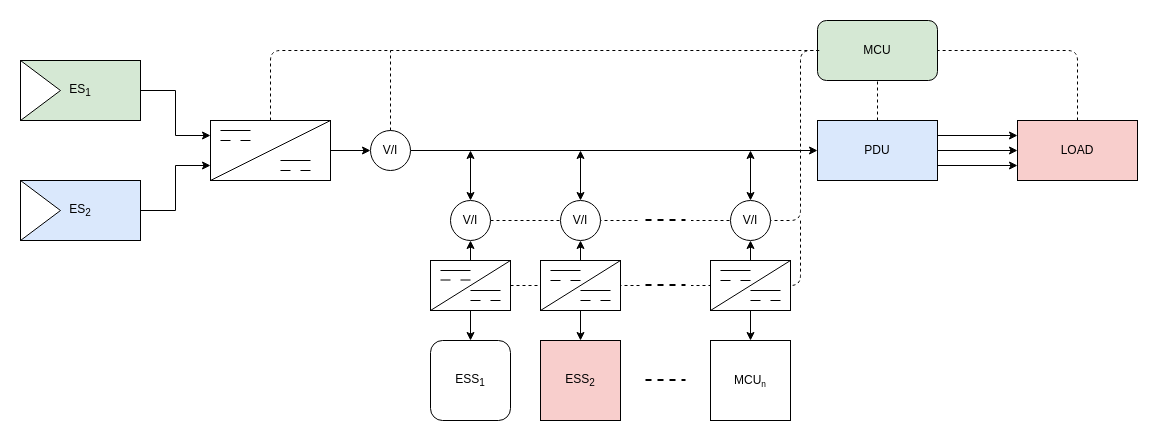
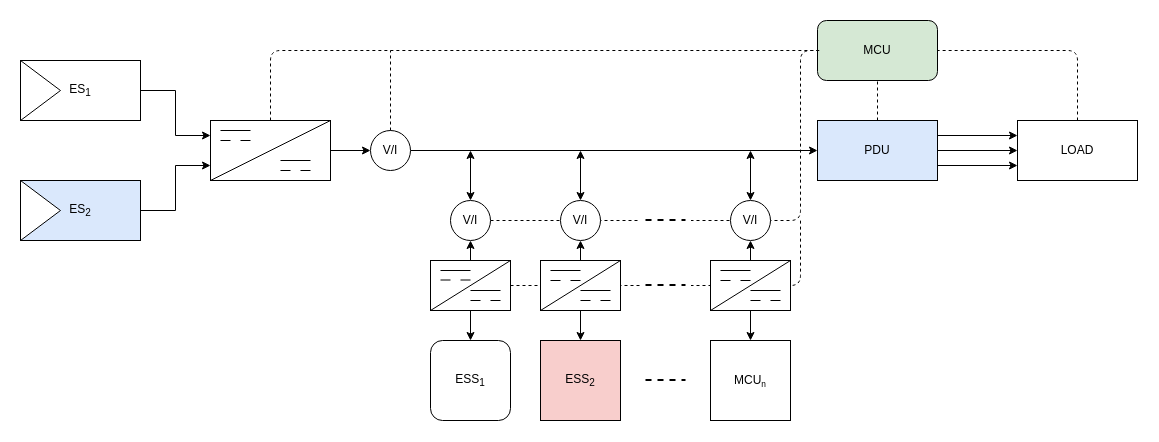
  <mxCell id="0" />
  <mxCell id="1" parent="0" />
  <mxCell id="2" value="" style="endArrow=none;dashed=1;html=1;exitX=1;exitY=0.5;exitDx=0;exitDy=0;" edge="1" parent="1" source="14" target="73"><mxGeometry width="50" height="50" relative="1" as="geometry"><mxPoint x="490" y="220" as="sourcePoint" /><mxPoint x="820" y="50" as="targetPoint" /><Array as="points" /></mxGeometry></mxCell>
  <mxCell id="3" value="" style="edgeStyle=orthogonalEdgeStyle;rounded=0;orthogonalLoop=1;jettySize=auto;html=1;exitX=1;exitY=0.25;exitDx=0;exitDy=0;entryX=0;entryY=0.25;entryDx=0;entryDy=0;" parent="1" source="4" target="6" edge="1"><mxGeometry relative="1" as="geometry"><Array as="points"><mxPoint x="140" y="90" /><mxPoint x="175" y="90" /><mxPoint x="175" y="135" /></Array></mxGeometry></mxCell>
- <mxCell id="4" value="ES&lt;sub&gt;1&lt;/sub&gt;" style="rounded=0;whiteSpace=wrap;html=1;fillColor=#d5e8d4;" parent="1" vertex="1"><mxGeometry x="20" y="60" width="120" height="60" as="geometry" /></mxCell>
+ <mxCell id="4" value="ES&lt;sub&gt;1&lt;/sub&gt;" style="rounded=0;whiteSpace=wrap;html=1;" parent="1" vertex="1"><mxGeometry x="20" y="60" width="120" height="60" as="geometry" /></mxCell>
  <mxCell id="5" style="edgeStyle=orthogonalEdgeStyle;rounded=0;orthogonalLoop=1;jettySize=auto;html=1;exitX=1;exitY=0.5;exitDx=0;exitDy=0;entryX=0;entryY=0.5;entryDx=0;entryDy=0;" parent="1" source="6" target="13" edge="1"><mxGeometry relative="1" as="geometry" /></mxCell>
  <mxCell id="6" value="" style="rounded=0;whiteSpace=wrap;html=1;" parent="1" vertex="1"><mxGeometry x="210" y="120" width="120" height="60" as="geometry" /></mxCell>
  <mxCell id="7" value="" style="edgeStyle=orthogonalEdgeStyle;rounded=0;orthogonalLoop=1;jettySize=auto;html=1;" parent="1" source="10" target="11" edge="1"><mxGeometry relative="1" as="geometry" /></mxCell>
  <mxCell id="8" style="edgeStyle=orthogonalEdgeStyle;rounded=0;orthogonalLoop=1;jettySize=auto;html=1;exitX=1;exitY=0.25;exitDx=0;exitDy=0;entryX=0;entryY=0.25;entryDx=0;entryDy=0;" parent="1" source="10" target="11" edge="1"><mxGeometry relative="1" as="geometry" /></mxCell>
  <mxCell id="9" style="edgeStyle=orthogonalEdgeStyle;rounded=0;orthogonalLoop=1;jettySize=auto;html=1;exitX=1;exitY=0.75;exitDx=0;exitDy=0;entryX=0;entryY=0.75;entryDx=0;entryDy=0;" parent="1" source="10" target="11" edge="1"><mxGeometry relative="1" as="geometry" /></mxCell>
  <mxCell id="10" value="PDU" style="rounded=0;whiteSpace=wrap;html=1;fillColor=#dae8fc;" parent="1" vertex="1"><mxGeometry x="817" y="120" width="120" height="60" as="geometry" /></mxCell>
- <mxCell id="11" value="LOAD" style="rounded=0;whiteSpace=wrap;html=1;fillColor=#f8cecc;" parent="1" vertex="1"><mxGeometry x="1017" y="120" width="120" height="60" as="geometry" /></mxCell>
+ <mxCell id="11" value="LOAD" style="rounded=0;whiteSpace=wrap;html=1;" parent="1" vertex="1"><mxGeometry x="1017" y="120" width="120" height="60" as="geometry" /></mxCell>
  <mxCell id="12" style="edgeStyle=orthogonalEdgeStyle;rounded=0;orthogonalLoop=1;jettySize=auto;html=1;exitX=1;exitY=0.5;exitDx=0;exitDy=0;entryX=0;entryY=0.5;entryDx=0;entryDy=0;" parent="1" source="13" target="10" edge="1"><mxGeometry relative="1" as="geometry" /></mxCell>
  <mxCell id="13" value="V/I" style="ellipse;whiteSpace=wrap;html=1;aspect=fixed;" parent="1" vertex="1"><mxGeometry x="370" y="130" width="40" height="40" as="geometry" /></mxCell>
  <mxCell id="14" value="V/I" style="ellipse;whiteSpace=wrap;html=1;aspect=fixed;" parent="1" vertex="1"><mxGeometry x="450" y="200" width="40" height="40" as="geometry" /></mxCell>
  <mxCell id="15" value="" style="endArrow=classic;startArrow=classic;html=1;exitX=0.5;exitY=0;exitDx=0;exitDy=0;" parent="1" source="14" edge="1"><mxGeometry width="50" height="50" relative="1" as="geometry"><mxPoint x="500" y="190" as="sourcePoint" /><mxPoint x="470" y="150" as="targetPoint" /></mxGeometry></mxCell>
  <mxCell id="16" value="ESS&lt;sub&gt;1&lt;/sub&gt;" style="whiteSpace=wrap;html=1;aspect=fixed;rounded=1;" parent="1" vertex="1"><mxGeometry x="430" y="340" width="80" height="80" as="geometry" /></mxCell>
  <mxCell id="17" value="" style="endArrow=classic;startArrow=classic;html=1;exitX=0.5;exitY=1;exitDx=0;exitDy=0;entryX=0.5;entryY=0;entryDx=0;entryDy=0;" parent="1" source="14" target="16" edge="1"><mxGeometry width="50" height="50" relative="1" as="geometry"><mxPoint x="430" y="270" as="sourcePoint" /><mxPoint x="310" y="300" as="targetPoint" /></mxGeometry></mxCell>
  <mxCell id="18" value="MCU" style="rounded=1;whiteSpace=wrap;html=1;fillColor=#d5e8d4;" parent="1" vertex="1"><mxGeometry x="817" y="20" width="120" height="60" as="geometry" /></mxCell>
  <mxCell id="19" value="" style="endArrow=none;dashed=1;html=1;exitX=0.5;exitY=0;exitDx=0;exitDy=0;entryX=0;entryY=0.5;entryDx=0;entryDy=0;" parent="1" source="6" target="18" edge="1"><mxGeometry width="50" height="50" relative="1" as="geometry"><mxPoint x="20" y="450" as="sourcePoint" /><mxPoint x="270" y="40" as="targetPoint" /><Array as="points"><mxPoint x="270" y="50" /></Array></mxGeometry></mxCell>
  <mxCell id="20" value="" style="endArrow=none;dashed=1;html=1;" parent="1" edge="1"><mxGeometry width="50" height="50" relative="1" as="geometry"><mxPoint x="390" y="130" as="sourcePoint" /><mxPoint x="390" y="50" as="targetPoint" /></mxGeometry></mxCell>
  <mxCell id="21" value="" style="endArrow=none;dashed=1;html=1;entryX=0.5;entryY=1;entryDx=0;entryDy=0;" parent="1" target="18" edge="1"><mxGeometry width="50" height="50" relative="1" as="geometry"><mxPoint x="877" y="120" as="sourcePoint" /><mxPoint x="927" y="70" as="targetPoint" /></mxGeometry></mxCell>
  <mxCell id="22" value="" style="endArrow=none;dashed=1;html=1;exitX=1;exitY=0.5;exitDx=0;exitDy=0;" parent="1" source="73" edge="1"><mxGeometry width="50" height="50" relative="1" as="geometry"><mxPoint x="500" y="220" as="sourcePoint" /><mxPoint x="820" y="50" as="targetPoint" /><Array as="points"><mxPoint x="800" y="220" /><mxPoint x="800" y="50" /></Array></mxGeometry></mxCell>
  <mxCell id="23" style="edgeStyle=orthogonalEdgeStyle;rounded=0;orthogonalLoop=1;jettySize=auto;html=1;exitX=0.5;exitY=0;exitDx=0;exitDy=0;" parent="1" source="24" edge="1"><mxGeometry relative="1" as="geometry"><mxPoint x="470" y="280" as="targetPoint" /></mxGeometry></mxCell>
  <mxCell id="24" value="" style="rounded=0;whiteSpace=wrap;html=1;" parent="1" vertex="1"><mxGeometry x="430" y="260" width="80" height="50" as="geometry" /></mxCell>
  <mxCell id="25" value="" style="endArrow=none;html=1;exitX=0;exitY=1;exitDx=0;exitDy=0;entryX=1;entryY=0;entryDx=0;entryDy=0;" parent="1" edge="1" target="24" source="24"><mxGeometry width="50" height="50" relative="1" as="geometry"><mxPoint x="470" y="300" as="sourcePoint" /><mxPoint x="490" y="270" as="targetPoint" /></mxGeometry></mxCell>
  <mxCell id="26" value="" style="endArrow=none;dashed=1;html=1;exitX=1;exitY=0.5;exitDx=0;exitDy=0;" parent="1" source="24" edge="1"><mxGeometry width="50" height="50" relative="1" as="geometry"><mxPoint x="500" y="290" as="sourcePoint" /><mxPoint x="800" y="220" as="targetPoint" /><Array as="points"><mxPoint x="800" y="285" /></Array></mxGeometry></mxCell>
  <mxCell id="27" value="" style="endArrow=none;dashed=1;html=1;entryX=1;entryY=0.5;entryDx=0;entryDy=0;" parent="1" edge="1" target="18"><mxGeometry width="50" height="50" relative="1" as="geometry"><mxPoint x="1077" y="120" as="sourcePoint" /><mxPoint x="977" y="50" as="targetPoint" /><Array as="points"><mxPoint x="1077" y="50" /></Array></mxGeometry></mxCell>
  <mxCell id="28" value="" style="edgeStyle=orthogonalEdgeStyle;rounded=0;orthogonalLoop=1;jettySize=auto;html=1;entryX=0;entryY=0.75;entryDx=0;entryDy=0;" edge="1" parent="1" source="29" target="6"><mxGeometry relative="1" as="geometry" /></mxCell>
  <mxCell id="29" value="ES&lt;sub&gt;2&lt;/sub&gt;" style="rounded=0;whiteSpace=wrap;html=1;fillColor=#dae8fc;" vertex="1" parent="1"><mxGeometry x="20" y="180" width="120" height="60" as="geometry" /></mxCell>
  <mxCell id="30" value="V/I" style="ellipse;whiteSpace=wrap;html=1;aspect=fixed;" vertex="1" parent="1"><mxGeometry x="560" y="200" width="40" height="40" as="geometry" /></mxCell>
  <mxCell id="31" value="" style="endArrow=classic;startArrow=classic;html=1;" edge="1" parent="1" source="30"><mxGeometry width="50" height="50" relative="1" as="geometry"><mxPoint x="610" y="190" as="sourcePoint" /><mxPoint x="580" y="150" as="targetPoint" /></mxGeometry></mxCell>
  <mxCell id="32" value="ESS&lt;sub&gt;2&lt;/sub&gt;" style="whiteSpace=wrap;html=1;aspect=fixed;fillColor=#f8cecc;" vertex="1" parent="1"><mxGeometry x="540" y="340" width="80" height="80" as="geometry" /></mxCell>
  <mxCell id="33" value="" style="endArrow=classic;startArrow=classic;html=1;exitX=0.5;exitY=1;exitDx=0;exitDy=0;entryX=0.5;entryY=0;entryDx=0;entryDy=0;" edge="1" parent="1" source="30" target="32"><mxGeometry width="50" height="50" relative="1" as="geometry"><mxPoint x="540" y="270" as="sourcePoint" /><mxPoint x="420" y="300" as="targetPoint" /></mxGeometry></mxCell>
  <mxCell id="34" style="edgeStyle=orthogonalEdgeStyle;rounded=0;orthogonalLoop=1;jettySize=auto;html=1;exitX=0.5;exitY=0;exitDx=0;exitDy=0;" edge="1" parent="1" source="35"><mxGeometry relative="1" as="geometry"><mxPoint x="580" y="280" as="targetPoint" /></mxGeometry></mxCell>
  <mxCell id="35" value="" style="rounded=0;whiteSpace=wrap;html=1;" vertex="1" parent="1"><mxGeometry x="540" y="260" width="80" height="50" as="geometry" /></mxCell>
  <mxCell id="36" value="" style="endArrow=none;html=1;entryX=1;entryY=0;entryDx=0;entryDy=0;exitX=0;exitY=1;exitDx=0;exitDy=0;" edge="1" parent="1" source="35" target="35"><mxGeometry width="50" height="50" relative="1" as="geometry"><mxPoint x="580" y="300" as="sourcePoint" /><mxPoint x="600" y="270" as="targetPoint" /></mxGeometry></mxCell>
  <mxCell id="37" value="V/I" style="ellipse;whiteSpace=wrap;html=1;aspect=fixed;" vertex="1" parent="1"><mxGeometry x="730" y="200" width="40" height="40" as="geometry" /></mxCell>
  <mxCell id="38" value="" style="endArrow=classic;startArrow=classic;html=1;exitX=0.5;exitY=0;exitDx=0;exitDy=0;" edge="1" parent="1" source="37"><mxGeometry width="50" height="50" relative="1" as="geometry"><mxPoint x="780" y="190" as="sourcePoint" /><mxPoint x="750" y="150" as="targetPoint" /></mxGeometry></mxCell>
  <mxCell id="39" value="MCU&lt;span style=&quot;font-size: 10px&quot;&gt;&lt;sub&gt;n&lt;/sub&gt;&lt;/span&gt;" style="whiteSpace=wrap;html=1;aspect=fixed;" vertex="1" parent="1"><mxGeometry x="710" y="340" width="80" height="80" as="geometry" /></mxCell>
  <mxCell id="40" value="" style="endArrow=classic;startArrow=classic;html=1;exitX=0.5;exitY=1;exitDx=0;exitDy=0;entryX=0.5;entryY=0;entryDx=0;entryDy=0;" edge="1" parent="1" source="37" target="39"><mxGeometry width="50" height="50" relative="1" as="geometry"><mxPoint x="710" y="270" as="sourcePoint" /><mxPoint x="590" y="300" as="targetPoint" /></mxGeometry></mxCell>
  <mxCell id="41" style="edgeStyle=orthogonalEdgeStyle;rounded=0;orthogonalLoop=1;jettySize=auto;html=1;exitX=0.5;exitY=0;exitDx=0;exitDy=0;" edge="1" parent="1" source="42"><mxGeometry relative="1" as="geometry"><mxPoint x="750" y="280" as="targetPoint" /></mxGeometry></mxCell>
  <mxCell id="42" value="" style="rounded=0;whiteSpace=wrap;html=1;" vertex="1" parent="1"><mxGeometry x="710" y="260" width="80" height="50" as="geometry" /></mxCell>
  <mxCell id="43" value="" style="endArrow=none;html=1;exitX=0;exitY=1;exitDx=0;exitDy=0;entryX=1;entryY=0;entryDx=0;entryDy=0;" edge="1" parent="1" source="42" target="42"><mxGeometry width="50" height="50" relative="1" as="geometry"><mxPoint x="750" y="300" as="sourcePoint" /><mxPoint x="770" y="270" as="targetPoint" /></mxGeometry></mxCell>
  <mxCell id="44" value="" style="endArrow=none;html=1;entryX=1;entryY=0;entryDx=0;entryDy=0;" edge="1" parent="1" target="6"><mxGeometry width="50" height="50" relative="1" as="geometry"><mxPoint x="210" y="180" as="sourcePoint" /><mxPoint x="260" y="130" as="targetPoint" /></mxGeometry></mxCell>
  <mxCell id="45" value="" style="triangle;whiteSpace=wrap;html=1;" vertex="1" parent="1"><mxGeometry x="20" y="60" width="40" height="60" as="geometry" /></mxCell>
  <mxCell id="46" value="" style="triangle;whiteSpace=wrap;html=1;" vertex="1" parent="1"><mxGeometry x="20" y="180" width="40" height="60" as="geometry" /></mxCell>
  <mxCell id="47" value="" style="endArrow=none;html=1;" edge="1" parent="1"><mxGeometry width="50" height="50" relative="1" as="geometry"><mxPoint x="220" y="130" as="sourcePoint" /><mxPoint x="250" y="130" as="targetPoint" /></mxGeometry></mxCell>
  <mxCell id="48" value="" style="endArrow=none;html=1;" edge="1" parent="1"><mxGeometry width="50" height="50" relative="1" as="geometry"><mxPoint x="220" y="140" as="sourcePoint" /><mxPoint x="230" y="140" as="targetPoint" /></mxGeometry></mxCell>
  <mxCell id="49" value="" style="endArrow=none;html=1;" edge="1" parent="1"><mxGeometry width="50" height="50" relative="1" as="geometry"><mxPoint x="280" y="170" as="sourcePoint" /><mxPoint x="290" y="170" as="targetPoint" /></mxGeometry></mxCell>
  <mxCell id="50" value="" style="endArrow=none;html=1;" edge="1" parent="1"><mxGeometry width="50" height="50" relative="1" as="geometry"><mxPoint x="280" y="160" as="sourcePoint" /><mxPoint x="310" y="160" as="targetPoint" /></mxGeometry></mxCell>
  <mxCell id="51" value="" style="endArrow=none;html=1;" edge="1" parent="1"><mxGeometry width="50" height="50" relative="1" as="geometry"><mxPoint x="440" y="270" as="sourcePoint" /><mxPoint x="470" y="270" as="targetPoint" /></mxGeometry></mxCell>
  <mxCell id="52" value="" style="endArrow=none;html=1;" edge="1" parent="1"><mxGeometry width="50" height="50" relative="1" as="geometry"><mxPoint x="470" y="290" as="sourcePoint" /><mxPoint x="500" y="290" as="targetPoint" /></mxGeometry></mxCell>
  <mxCell id="53" value="" style="endArrow=none;html=1;startSize=1;" edge="1" parent="1"><mxGeometry width="50" height="50" relative="1" as="geometry"><mxPoint x="580" y="290" as="sourcePoint" /><mxPoint x="610" y="290" as="targetPoint" /></mxGeometry></mxCell>
  <mxCell id="54" value="" style="endArrow=none;html=1;" edge="1" parent="1"><mxGeometry width="50" height="50" relative="1" as="geometry"><mxPoint x="440" y="279.5" as="sourcePoint" /><mxPoint x="450" y="279.5" as="targetPoint" /></mxGeometry></mxCell>
  <mxCell id="55" value="" style="endArrow=none;html=1;" edge="1" parent="1"><mxGeometry width="50" height="50" relative="1" as="geometry"><mxPoint x="300" y="170" as="sourcePoint" /><mxPoint x="310" y="170" as="targetPoint" /></mxGeometry></mxCell>
  <mxCell id="56" value="" style="endArrow=none;html=1;" edge="1" parent="1"><mxGeometry width="50" height="50" relative="1" as="geometry"><mxPoint x="240" y="140" as="sourcePoint" /><mxPoint x="250" y="140" as="targetPoint" /></mxGeometry></mxCell>
  <mxCell id="57" value="" style="endArrow=none;html=1;" edge="1" parent="1"><mxGeometry width="50" height="50" relative="1" as="geometry"><mxPoint x="460" y="279.5" as="sourcePoint" /><mxPoint x="470" y="279.5" as="targetPoint" /></mxGeometry></mxCell>
  <mxCell id="58" value="" style="endArrow=none;html=1;" edge="1" parent="1"><mxGeometry width="50" height="50" relative="1" as="geometry"><mxPoint x="470" y="300" as="sourcePoint" /><mxPoint x="480" y="300" as="targetPoint" /></mxGeometry></mxCell>
  <mxCell id="59" value="" style="endArrow=none;html=1;" edge="1" parent="1"><mxGeometry width="50" height="50" relative="1" as="geometry"><mxPoint x="490" y="300" as="sourcePoint" /><mxPoint x="500" y="300" as="targetPoint" /></mxGeometry></mxCell>
  <mxCell id="60" value="" style="endArrow=none;html=1;" edge="1" parent="1"><mxGeometry width="50" height="50" relative="1" as="geometry"><mxPoint x="550" y="280" as="sourcePoint" /><mxPoint x="560" y="280" as="targetPoint" /></mxGeometry></mxCell>
  <mxCell id="61" value="" style="endArrow=none;html=1;" edge="1" parent="1"><mxGeometry width="50" height="50" relative="1" as="geometry"><mxPoint x="570" y="280" as="sourcePoint" /><mxPoint x="580" y="280" as="targetPoint" /></mxGeometry></mxCell>
  <mxCell id="62" value="" style="endArrow=none;html=1;" edge="1" parent="1"><mxGeometry width="50" height="50" relative="1" as="geometry"><mxPoint x="580" y="300" as="sourcePoint" /><mxPoint x="590" y="300" as="targetPoint" /></mxGeometry></mxCell>
  <mxCell id="63" value="" style="endArrow=none;html=1;" edge="1" parent="1"><mxGeometry width="50" height="50" relative="1" as="geometry"><mxPoint x="600" y="300" as="sourcePoint" /><mxPoint x="610" y="300" as="targetPoint" /></mxGeometry></mxCell>
  <mxCell id="64" value="" style="endArrow=none;html=1;" edge="1" parent="1"><mxGeometry width="50" height="50" relative="1" as="geometry"><mxPoint x="720" y="280" as="sourcePoint" /><mxPoint x="730" y="280" as="targetPoint" /></mxGeometry></mxCell>
  <mxCell id="65" value="" style="endArrow=none;html=1;" edge="1" parent="1"><mxGeometry width="50" height="50" relative="1" as="geometry"><mxPoint x="750" y="300" as="sourcePoint" /><mxPoint x="760" y="300" as="targetPoint" /></mxGeometry></mxCell>
  <mxCell id="66" value="" style="endArrow=none;html=1;startSize=1;" edge="1" parent="1"><mxGeometry width="50" height="50" relative="1" as="geometry"><mxPoint x="550" y="270" as="sourcePoint" /><mxPoint x="580" y="270" as="targetPoint" /></mxGeometry></mxCell>
  <mxCell id="67" value="" style="endArrow=none;html=1;startSize=1;" edge="1" parent="1"><mxGeometry width="50" height="50" relative="1" as="geometry"><mxPoint x="720" y="270" as="sourcePoint" /><mxPoint x="750" y="270" as="targetPoint" /></mxGeometry></mxCell>
  <mxCell id="68" value="" style="endArrow=none;html=1;startSize=1;" edge="1" parent="1"><mxGeometry width="50" height="50" relative="1" as="geometry"><mxPoint x="750" y="290" as="sourcePoint" /><mxPoint x="780" y="290" as="targetPoint" /></mxGeometry></mxCell>
  <mxCell id="69" value="" style="endArrow=none;html=1;" edge="1" parent="1"><mxGeometry width="50" height="50" relative="1" as="geometry"><mxPoint x="740" y="280" as="sourcePoint" /><mxPoint x="750" y="280" as="targetPoint" /></mxGeometry></mxCell>
  <mxCell id="70" value="" style="endArrow=none;html=1;" edge="1" parent="1"><mxGeometry width="50" height="50" relative="1" as="geometry"><mxPoint x="770" y="300" as="sourcePoint" /><mxPoint x="780" y="300" as="targetPoint" /></mxGeometry></mxCell>
  <mxCell id="71" value="" style="endArrow=none;dashed=1;html=1;rounded=1;strokeWidth=2;" edge="1" parent="1"><mxGeometry width="50" height="50" relative="1" as="geometry"><mxPoint x="645" y="284.5" as="sourcePoint" /><mxPoint x="685" y="284.5" as="targetPoint" /></mxGeometry></mxCell>
  <mxCell id="72" value="" style="rounded=0;whiteSpace=wrap;html=1;fillColor=#FFFFFF;strokeColor=#FFFFFF;" vertex="1" parent="1"><mxGeometry x="640" y="280" width="50" height="10" as="geometry" /></mxCell>
  <mxCell id="73" value="" style="rounded=0;whiteSpace=wrap;html=1;fillColor=#FFFFFF;strokeColor=#FFFFFF;" vertex="1" parent="1"><mxGeometry x="640" y="215" width="50" height="10" as="geometry" /></mxCell>
  <mxCell id="74" value="" style="endArrow=none;dashed=1;html=1;rounded=1;strokeWidth=2;" edge="1" parent="1"><mxGeometry width="50" height="50" relative="1" as="geometry"><mxPoint x="645" y="379.5" as="sourcePoint" /><mxPoint x="685" y="379.5" as="targetPoint" /></mxGeometry></mxCell>
  <mxCell id="75" value="" style="endArrow=none;dashed=1;html=1;rounded=1;strokeWidth=2;" edge="1" parent="1"><mxGeometry width="50" height="50" relative="1" as="geometry"><mxPoint x="645" y="219.5" as="sourcePoint" /><mxPoint x="685" y="219.5" as="targetPoint" /></mxGeometry></mxCell>
  <mxCell id="76" value="" style="endArrow=none;dashed=1;html=1;rounded=1;strokeWidth=2;" edge="1" parent="1"><mxGeometry width="50" height="50" relative="1" as="geometry"><mxPoint x="645" y="284.5" as="sourcePoint" /><mxPoint x="685" y="284.5" as="targetPoint" /></mxGeometry></mxCell>
